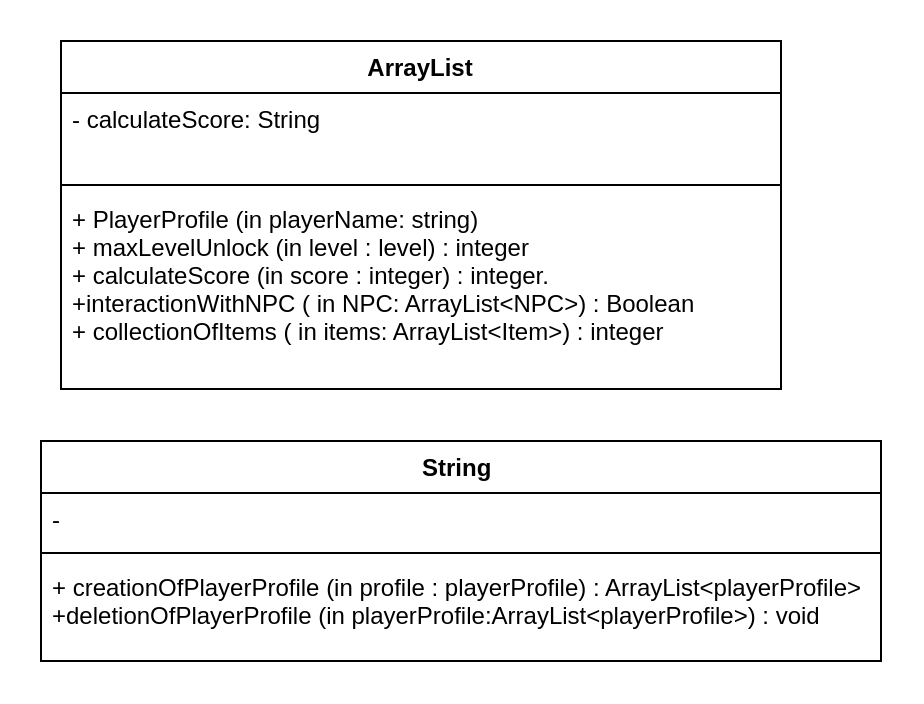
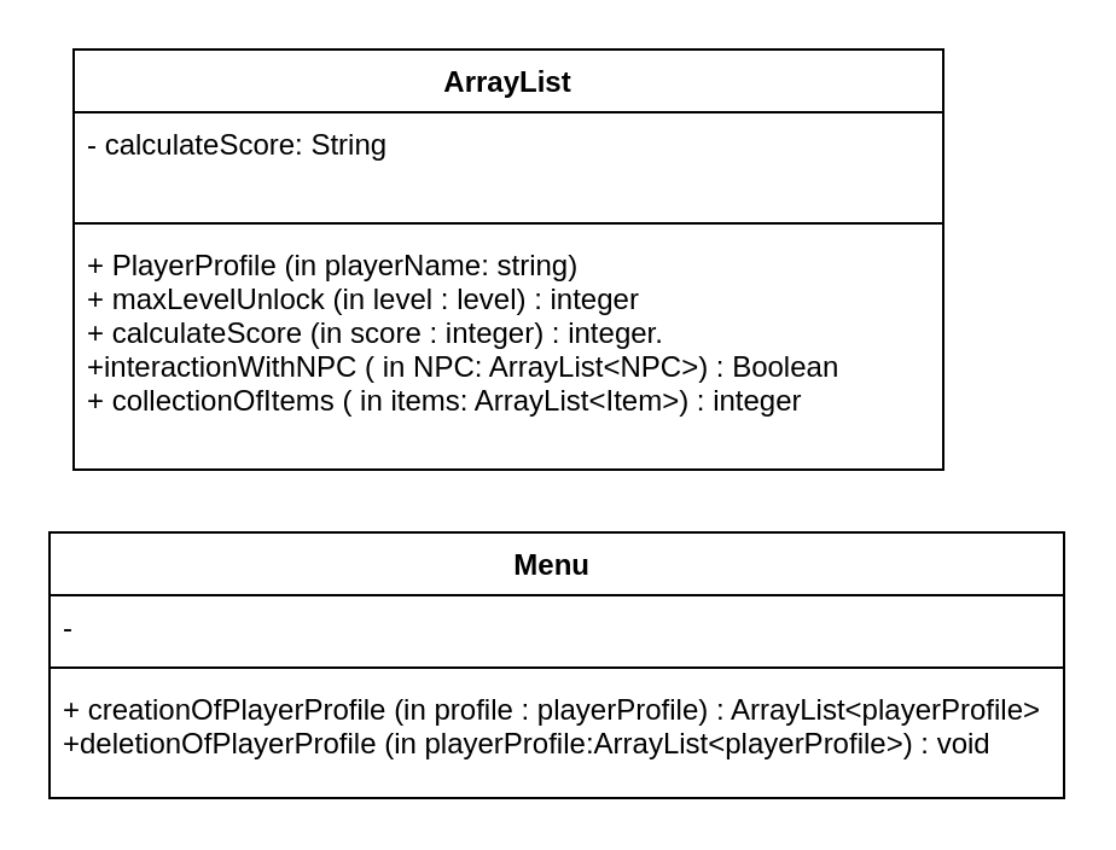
  <mxCell id="0" />
  <mxCell id="1" parent="0" />
  <mxCell id="2" value="ArrayList" style="swimlane;fontStyle=1;align=center;verticalAlign=top;childLayout=stackLayout;horizontal=1;startSize=26;horizontalStack=0;resizeParent=1;resizeParentMax=0;resizeLast=0;collapsible=1;marginBottom=0;" parent="1" vertex="1"><mxGeometry x="30" y="20" width="360" height="174" as="geometry" /></mxCell>
  <mxCell id="3" value="- calculateScore: String" style="text;strokeColor=none;fillColor=none;align=left;verticalAlign=top;spacingLeft=4;spacingRight=4;overflow=hidden;rotatable=0;points=[[0,0.5],[1,0.5]];portConstraint=eastwest;" parent="2" vertex="1"><mxGeometry y="26" width="360" height="42" as="geometry" /></mxCell>
  <mxCell id="4" value="" style="line;strokeWidth=1;fillColor=none;align=left;verticalAlign=middle;spacingTop=-1;spacingLeft=3;spacingRight=3;rotatable=0;labelPosition=right;points=[];portConstraint=eastwest;strokeColor=inherit;" parent="2" vertex="1"><mxGeometry y="68" width="360" height="8" as="geometry" /></mxCell>
  <mxCell id="5" value="+ PlayerProfile (in playerName: string)&#10;+ maxLevelUnlock (in level : level) : integer&#10;+ calculateScore (in score : integer) : integer.&#10;+interactionWithNPC ( in NPC: ArrayList&lt;NPC&gt;) : Boolean&#10;+ collectionOfItems ( in items: ArrayList&lt;Item&gt;) : integer" style="text;strokeColor=none;fillColor=none;align=left;verticalAlign=top;spacingLeft=4;spacingRight=4;overflow=hidden;rotatable=0;points=[[0,0.5],[1,0.5]];portConstraint=eastwest;" parent="2" vertex="1"><mxGeometry y="76" width="360" height="98" as="geometry" /></mxCell>
- <mxCell id="6" value="String " style="swimlane;fontStyle=1;align=center;verticalAlign=top;childLayout=stackLayout;horizontal=1;startSize=26;horizontalStack=0;resizeParent=1;resizeParentMax=0;resizeLast=0;collapsible=1;marginBottom=0;" parent="1" vertex="1"><mxGeometry x="20" y="220" width="420" height="110" as="geometry" /></mxCell>
+ <mxCell id="6" value="Menu " style="swimlane;fontStyle=1;align=center;verticalAlign=top;childLayout=stackLayout;horizontal=1;startSize=26;horizontalStack=0;resizeParent=1;resizeParentMax=0;resizeLast=0;collapsible=1;marginBottom=0;" parent="1" vertex="1"><mxGeometry x="20" y="220" width="420" height="110" as="geometry" /></mxCell>
  <mxCell id="7" value="- " style="text;strokeColor=none;fillColor=none;align=left;verticalAlign=top;spacingLeft=4;spacingRight=4;overflow=hidden;rotatable=0;points=[[0,0.5],[1,0.5]];portConstraint=eastwest;" parent="6" vertex="1"><mxGeometry y="26" width="420" height="26" as="geometry" /></mxCell>
  <mxCell id="8" value="" style="line;strokeWidth=1;fillColor=none;align=left;verticalAlign=middle;spacingTop=-1;spacingLeft=3;spacingRight=3;rotatable=0;labelPosition=right;points=[];portConstraint=eastwest;strokeColor=inherit;" parent="6" vertex="1"><mxGeometry y="52" width="420" height="8" as="geometry" /></mxCell>
  <mxCell id="9" value="+ creationOfPlayerProfile (in profile : playerProfile) : ArrayList&lt;playerProfile&gt;&#10;+deletionOfPlayerProfile (in playerProfile:ArrayList&lt;playerProfile&gt;) : void" style="text;strokeColor=none;fillColor=none;align=left;verticalAlign=top;spacingLeft=4;spacingRight=4;overflow=hidden;rotatable=0;points=[[0,0.5],[1,0.5]];portConstraint=eastwest;" parent="6" vertex="1"><mxGeometry y="60" width="420" height="50" as="geometry" /></mxCell>
